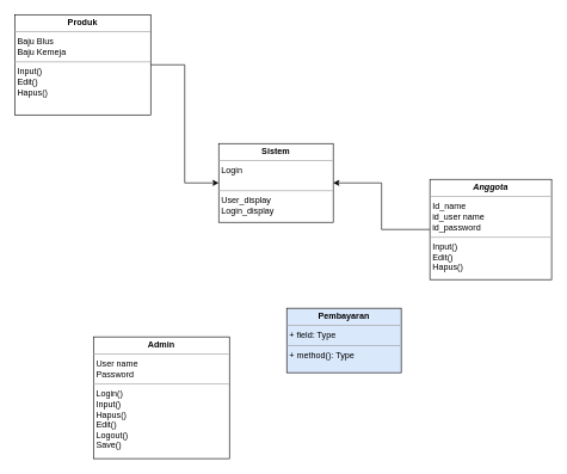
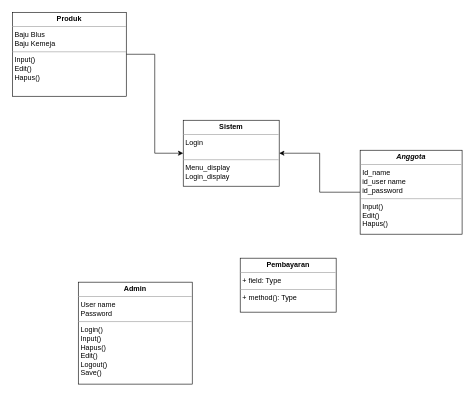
  <mxCell id="0" />
  <mxCell id="1" parent="0" />
  <mxCell id="2" style="edgeStyle=orthogonalEdgeStyle;rounded=0;orthogonalLoop=1;jettySize=auto;html=1;exitX=0.5;exitY=1;exitDx=0;exitDy=0;" edge="1" parent="1"><mxGeometry relative="1" as="geometry"><mxPoint x="110" y="200" as="sourcePoint" /><mxPoint x="110" y="200" as="targetPoint" /></mxGeometry></mxCell>
  <mxCell id="3" style="edgeStyle=orthogonalEdgeStyle;rounded=0;orthogonalLoop=1;jettySize=auto;html=1;entryX=0;entryY=0.5;entryDx=0;entryDy=0;" edge="1" parent="1" source="4" target="5"><mxGeometry relative="1" as="geometry" /></mxCell>
  <mxCell id="4" value="&lt;p style=&quot;margin: 0px ; margin-top: 4px ; text-align: center&quot;&gt;&lt;b&gt;Produk&lt;/b&gt;&lt;/p&gt;&lt;hr size=&quot;1&quot;&gt;&lt;p style=&quot;margin: 0px ; margin-left: 4px&quot;&gt;Baju Blus&lt;br&gt;Baju Kemeja&lt;/p&gt;&lt;hr size=&quot;1&quot;&gt;&lt;p style=&quot;margin: 0px ; margin-left: 4px&quot;&gt;Input()&lt;/p&gt;&lt;p style=&quot;margin: 0px ; margin-left: 4px&quot;&gt;Edit()&lt;/p&gt;&lt;p style=&quot;margin: 0px ; margin-left: 4px&quot;&gt;Hapus()&lt;/p&gt;" style="verticalAlign=top;align=left;overflow=fill;fontSize=12;fontFamily=Helvetica;html=1;" vertex="1" parent="1"><mxGeometry x="20" y="20" width="190" height="140" as="geometry" /></mxCell>
- <mxCell id="5" value="&lt;p style=&quot;margin: 0px ; margin-top: 4px ; text-align: center&quot;&gt;&lt;b&gt;Sistem&lt;/b&gt;&lt;/p&gt;&lt;hr size=&quot;1&quot;&gt;&lt;p style=&quot;margin: 0px ; margin-left: 4px&quot;&gt;Login&lt;/p&gt;&lt;p style=&quot;margin: 0px ; margin-left: 4px&quot;&gt;&lt;br&gt;&lt;/p&gt;&lt;hr size=&quot;1&quot;&gt;&lt;p style=&quot;margin: 0px ; margin-left: 4px&quot;&gt;User_display&lt;/p&gt;&lt;p style=&quot;margin: 0px ; margin-left: 4px&quot;&gt;Login_display&lt;/p&gt;" style="verticalAlign=top;align=left;overflow=fill;fontSize=12;fontFamily=Helvetica;html=1;" vertex="1" parent="1"><mxGeometry x="305" y="200" width="160" height="110" as="geometry" /></mxCell>
+ <mxCell id="5" value="&lt;p style=&quot;margin: 0px ; margin-top: 4px ; text-align: center&quot;&gt;&lt;b&gt;Sistem&lt;/b&gt;&lt;/p&gt;&lt;hr size=&quot;1&quot;&gt;&lt;p style=&quot;margin: 0px ; margin-left: 4px&quot;&gt;Login&lt;/p&gt;&lt;p style=&quot;margin: 0px ; margin-left: 4px&quot;&gt;&lt;br&gt;&lt;/p&gt;&lt;hr size=&quot;1&quot;&gt;&lt;p style=&quot;margin: 0px ; margin-left: 4px&quot;&gt;Menu_display&lt;/p&gt;&lt;p style=&quot;margin: 0px ; margin-left: 4px&quot;&gt;Login_display&lt;/p&gt;" style="verticalAlign=top;align=left;overflow=fill;fontSize=12;fontFamily=Helvetica;html=1;" vertex="1" parent="1"><mxGeometry x="305" y="200" width="160" height="110" as="geometry" /></mxCell>
  <mxCell id="6" style="edgeStyle=orthogonalEdgeStyle;rounded=0;orthogonalLoop=1;jettySize=auto;html=1;entryX=1;entryY=0.5;entryDx=0;entryDy=0;" edge="1" parent="1" source="7" target="5"><mxGeometry relative="1" as="geometry" /></mxCell>
  <mxCell id="7" value="&lt;p style=&quot;margin: 0px ; margin-top: 4px ; text-align: center&quot;&gt;&lt;i&gt;&lt;b&gt;Anggota&lt;/b&gt;&lt;/i&gt;&lt;/p&gt;&lt;hr size=&quot;1&quot;&gt;&lt;p style=&quot;margin: 0px ; margin-left: 4px&quot;&gt;Id_name&lt;br&gt;id_user name&lt;/p&gt;&lt;p style=&quot;margin: 0px ; margin-left: 4px&quot;&gt;id_password&lt;/p&gt;&lt;hr size=&quot;1&quot;&gt;&lt;p style=&quot;margin: 0px ; margin-left: 4px&quot;&gt;Input()&lt;/p&gt;&lt;p style=&quot;margin: 0px ; margin-left: 4px&quot;&gt;Edit()&lt;/p&gt;&lt;p style=&quot;margin: 0px ; margin-left: 4px&quot;&gt;Hapus()&lt;/p&gt;" style="verticalAlign=top;align=left;overflow=fill;fontSize=12;fontFamily=Helvetica;html=1;" vertex="1" parent="1"><mxGeometry x="600" y="250" width="170" height="140" as="geometry" /></mxCell>
  <mxCell id="8" value="&lt;p style=&quot;margin: 0px ; margin-top: 4px ; text-align: center&quot;&gt;&lt;b&gt;Admin&lt;/b&gt;&lt;/p&gt;&lt;hr size=&quot;1&quot;&gt;&lt;p style=&quot;margin: 0px ; margin-left: 4px&quot;&gt;User name&lt;/p&gt;&lt;p style=&quot;margin: 0px ; margin-left: 4px&quot;&gt;Password&lt;/p&gt;&lt;hr size=&quot;1&quot;&gt;&lt;p style=&quot;margin: 0px ; margin-left: 4px&quot;&gt;Login()&lt;/p&gt;&lt;p style=&quot;margin: 0px ; margin-left: 4px&quot;&gt;Input()&lt;/p&gt;&lt;p style=&quot;margin: 0px ; margin-left: 4px&quot;&gt;Hapus()&lt;/p&gt;&lt;p style=&quot;margin: 0px ; margin-left: 4px&quot;&gt;Edit()&lt;/p&gt;&lt;p style=&quot;margin: 0px ; margin-left: 4px&quot;&gt;Logout()&lt;/p&gt;&lt;p style=&quot;margin: 0px ; margin-left: 4px&quot;&gt;Save()&lt;/p&gt;" style="verticalAlign=top;align=left;overflow=fill;fontSize=12;fontFamily=Helvetica;html=1;" vertex="1" parent="1"><mxGeometry x="130" y="470" width="190" height="170" as="geometry" /></mxCell>
- <mxCell id="9" value="&lt;p style=&quot;margin: 0px ; margin-top: 4px ; text-align: center&quot;&gt;&lt;b&gt;Pembayaran&lt;/b&gt;&lt;/p&gt;&lt;hr size=&quot;1&quot;&gt;&lt;p style=&quot;margin: 0px ; margin-left: 4px&quot;&gt;+ field: Type&lt;/p&gt;&lt;hr size=&quot;1&quot;&gt;&lt;p style=&quot;margin: 0px ; margin-left: 4px&quot;&gt;+ method(): Type&lt;/p&gt;" style="verticalAlign=top;align=left;overflow=fill;fontSize=12;fontFamily=Helvetica;html=1;fillColor=#dae8fc;" vertex="1" parent="1"><mxGeometry x="400" y="430" width="160" height="90" as="geometry" /></mxCell>
+ <mxCell id="9" value="&lt;p style=&quot;margin: 0px ; margin-top: 4px ; text-align: center&quot;&gt;&lt;b&gt;Pembayaran&lt;/b&gt;&lt;/p&gt;&lt;hr size=&quot;1&quot;&gt;&lt;p style=&quot;margin: 0px ; margin-left: 4px&quot;&gt;+ field: Type&lt;/p&gt;&lt;hr size=&quot;1&quot;&gt;&lt;p style=&quot;margin: 0px ; margin-left: 4px&quot;&gt;+ method(): Type&lt;/p&gt;" style="verticalAlign=top;align=left;overflow=fill;fontSize=12;fontFamily=Helvetica;html=1;" vertex="1" parent="1"><mxGeometry x="400" y="430" width="160" height="90" as="geometry" /></mxCell>
